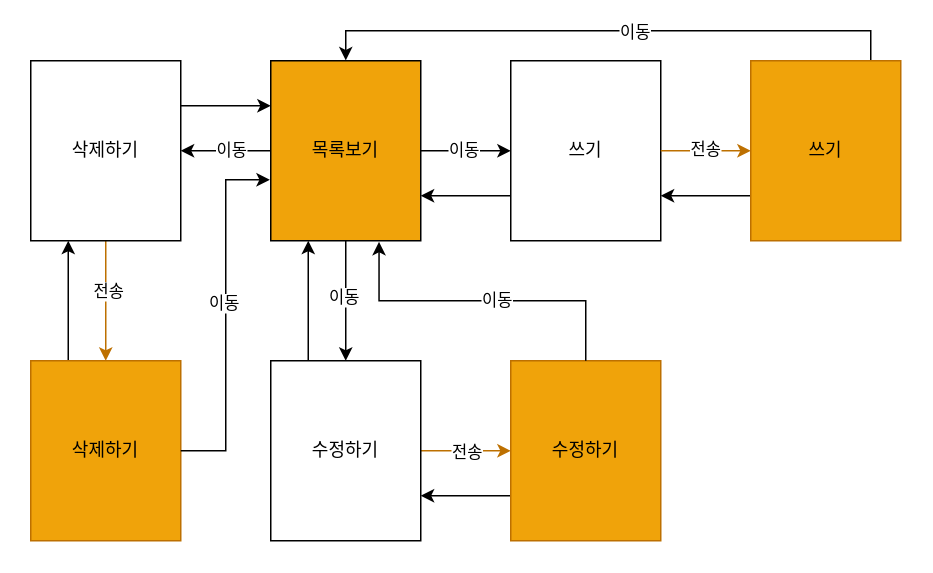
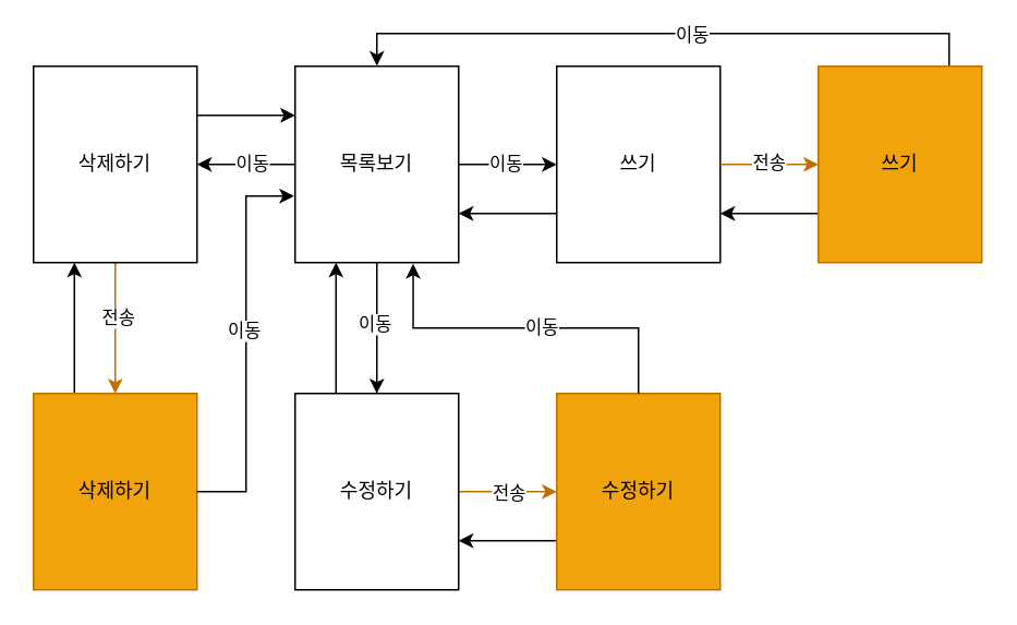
  <mxCell id="0" />
  <mxCell id="1" parent="0" />
  <mxCell id="2" style="edgeStyle=orthogonalEdgeStyle;rounded=0;orthogonalLoop=1;jettySize=auto;html=1;exitX=0.5;exitY=1;exitDx=0;exitDy=0;entryX=0.5;entryY=0;entryDx=0;entryDy=0;" edge="1" parent="1" source="6" target="12"><mxGeometry relative="1" as="geometry" /></mxCell>
  <mxCell id="3" value="이동" style="edgeLabel;html=1;align=center;verticalAlign=middle;resizable=0;points=[];" vertex="1" connectable="0" parent="2"><mxGeometry x="-0.076" y="-2" relative="1" as="geometry"><mxPoint as="offset" /></mxGeometry></mxCell>
  <mxCell id="4" style="edgeStyle=orthogonalEdgeStyle;rounded=0;orthogonalLoop=1;jettySize=auto;html=1;exitX=0;exitY=0.5;exitDx=0;exitDy=0;entryX=1;entryY=0.5;entryDx=0;entryDy=0;" edge="1" parent="1" source="6" target="16"><mxGeometry relative="1" as="geometry" /></mxCell>
  <mxCell id="5" value="이동" style="edgeLabel;html=1;align=center;verticalAlign=middle;resizable=0;points=[];" vertex="1" connectable="0" parent="4"><mxGeometry x="-0.09" y="-1" relative="1" as="geometry"><mxPoint as="offset" /></mxGeometry></mxCell>
- <mxCell id="6" value="목록보기" style="whiteSpace=wrap;html=1;fillColor=#f0a30a;" vertex="1" parent="1"><mxGeometry x="180" y="40" width="100" height="120" as="geometry" /></mxCell>
+ <mxCell id="6" value="목록보기" style="whiteSpace=wrap;html=1;" vertex="1" parent="1"><mxGeometry x="180" y="40" width="100" height="120" as="geometry" /></mxCell>
  <mxCell id="7" style="edgeStyle=orthogonalEdgeStyle;rounded=0;orthogonalLoop=1;jettySize=auto;html=1;exitX=0;exitY=0.75;exitDx=0;exitDy=0;entryX=1;entryY=0.75;entryDx=0;entryDy=0;" edge="1" parent="1" source="8" target="6"><mxGeometry relative="1" as="geometry" /></mxCell>
  <mxCell id="8" value="쓰기" style="whiteSpace=wrap;html=1;" vertex="1" parent="1"><mxGeometry x="340" y="40" width="100" height="120" as="geometry" /></mxCell>
  <mxCell id="9" style="edgeStyle=orthogonalEdgeStyle;rounded=0;orthogonalLoop=1;jettySize=auto;html=1;exitX=1;exitY=0.5;exitDx=0;exitDy=0;entryX=0;entryY=0.5;entryDx=0;entryDy=0;fillColor=#f0a30a;strokeColor=#BD7000;" edge="1" parent="1" source="12" target="26"><mxGeometry relative="1" as="geometry" /></mxCell>
  <mxCell id="10" value="전송" style="edgeLabel;html=1;align=center;verticalAlign=middle;resizable=0;points=[];" vertex="1" connectable="0" parent="9"><mxGeometry x="0.008" relative="1" as="geometry"><mxPoint as="offset" /></mxGeometry></mxCell>
  <mxCell id="11" style="edgeStyle=orthogonalEdgeStyle;rounded=0;orthogonalLoop=1;jettySize=auto;html=1;exitX=0.25;exitY=0;exitDx=0;exitDy=0;entryX=0.25;entryY=1;entryDx=0;entryDy=0;" edge="1" parent="1" source="12" target="6"><mxGeometry relative="1" as="geometry" /></mxCell>
  <mxCell id="12" value="수정하기" style="whiteSpace=wrap;html=1;" vertex="1" parent="1"><mxGeometry x="180" y="240" width="100" height="120" as="geometry" /></mxCell>
  <mxCell id="13" style="edgeStyle=orthogonalEdgeStyle;rounded=0;orthogonalLoop=1;jettySize=auto;html=1;exitX=0.5;exitY=1;exitDx=0;exitDy=0;entryX=0.5;entryY=0;entryDx=0;entryDy=0;fillColor=#f0a30a;strokeColor=#BD7000;" edge="1" parent="1" source="16" target="30"><mxGeometry relative="1" as="geometry" /></mxCell>
  <mxCell id="14" value="전송" style="edgeLabel;html=1;align=center;verticalAlign=middle;resizable=0;points=[];" vertex="1" connectable="0" parent="13"><mxGeometry x="-0.176" y="1" relative="1" as="geometry"><mxPoint as="offset" /></mxGeometry></mxCell>
  <mxCell id="15" style="edgeStyle=orthogonalEdgeStyle;rounded=0;orthogonalLoop=1;jettySize=auto;html=1;exitX=1;exitY=0.25;exitDx=0;exitDy=0;entryX=0;entryY=0.25;entryDx=0;entryDy=0;" edge="1" parent="1" source="16" target="6"><mxGeometry relative="1" as="geometry" /></mxCell>
  <mxCell id="16" value="삭제하기" style="whiteSpace=wrap;html=1;" vertex="1" parent="1"><mxGeometry x="20" y="40" width="100" height="120" as="geometry" /></mxCell>
  <mxCell id="17" value="" style="endArrow=classic;html=1;rounded=0;exitX=1;exitY=0.5;exitDx=0;exitDy=0;entryX=0;entryY=0.5;entryDx=0;entryDy=0;" edge="1" parent="1" source="6" target="8"><mxGeometry width="50" height="50" relative="1" as="geometry"><mxPoint x="220" y="280" as="sourcePoint" /><mxPoint x="270" y="230" as="targetPoint" /></mxGeometry></mxCell>
  <mxCell id="18" value="이동" style="edgeLabel;html=1;align=center;verticalAlign=middle;resizable=0;points=[];" vertex="1" connectable="0" parent="17"><mxGeometry x="-0.051" y="1" relative="1" as="geometry"><mxPoint as="offset" /></mxGeometry></mxCell>
  <mxCell id="19" style="edgeStyle=orthogonalEdgeStyle;rounded=0;orthogonalLoop=1;jettySize=auto;html=1;exitX=0.5;exitY=0;exitDx=0;exitDy=0;" edge="1" parent="1" source="22"><mxGeometry relative="1" as="geometry"><mxPoint x="230" y="39.81" as="targetPoint" /><Array as="points"><mxPoint x="580" y="20" /><mxPoint x="230" y="20" /></Array></mxGeometry></mxCell>
  <mxCell id="20" value="이동" style="edgeLabel;html=1;align=center;verticalAlign=middle;resizable=0;points=[];" vertex="1" connectable="0" parent="19"><mxGeometry x="-0.01" relative="1" as="geometry"><mxPoint as="offset" /></mxGeometry></mxCell>
  <mxCell id="21" style="edgeStyle=orthogonalEdgeStyle;rounded=0;orthogonalLoop=1;jettySize=auto;html=1;exitX=0;exitY=0.75;exitDx=0;exitDy=0;entryX=1;entryY=0.75;entryDx=0;entryDy=0;" edge="1" parent="1" source="22" target="8"><mxGeometry relative="1" as="geometry" /></mxCell>
  <mxCell id="22" value="쓰기" style="whiteSpace=wrap;html=1;fillColor=#f0a30a;fontColor=#000000;strokeColor=#BD7000;" vertex="1" parent="1"><mxGeometry x="500" y="40" width="100" height="120" as="geometry" /></mxCell>
  <mxCell id="23" value="" style="endArrow=classic;html=1;rounded=0;exitX=1;exitY=0.5;exitDx=0;exitDy=0;entryX=0;entryY=0.5;entryDx=0;entryDy=0;fillColor=#f0a30a;strokeColor=#BD7000;" edge="1" parent="1" source="8" target="22"><mxGeometry width="50" height="50" relative="1" as="geometry"><mxPoint x="530" y="260" as="sourcePoint" /><mxPoint x="580" y="210" as="targetPoint" /></mxGeometry></mxCell>
  <mxCell id="24" value="전송" style="edgeLabel;html=1;align=center;verticalAlign=middle;resizable=0;points=[];" vertex="1" connectable="0" parent="23"><mxGeometry x="-0.038" y="2" relative="1" as="geometry"><mxPoint as="offset" /></mxGeometry></mxCell>
  <mxCell id="25" style="edgeStyle=orthogonalEdgeStyle;rounded=0;orthogonalLoop=1;jettySize=auto;html=1;exitX=0;exitY=0.75;exitDx=0;exitDy=0;entryX=1;entryY=0.75;entryDx=0;entryDy=0;" edge="1" parent="1" source="26" target="12"><mxGeometry relative="1" as="geometry" /></mxCell>
  <mxCell id="26" value="수정하기" style="whiteSpace=wrap;html=1;fillColor=#f0a30a;fontColor=#000000;strokeColor=#BD7000;" vertex="1" parent="1"><mxGeometry x="340" y="240" width="100" height="120" as="geometry" /></mxCell>
  <mxCell id="27" style="edgeStyle=orthogonalEdgeStyle;rounded=0;orthogonalLoop=1;jettySize=auto;html=1;exitX=0.5;exitY=0;exitDx=0;exitDy=0;entryX=0.722;entryY=1.006;entryDx=0;entryDy=0;entryPerimeter=0;" edge="1" parent="1" source="26" target="6"><mxGeometry relative="1" as="geometry" /></mxCell>
  <mxCell id="28" value="이동" style="edgeLabel;html=1;align=center;verticalAlign=middle;resizable=0;points=[];" vertex="1" connectable="0" parent="27"><mxGeometry x="-0.075" y="-1" relative="1" as="geometry"><mxPoint as="offset" /></mxGeometry></mxCell>
  <mxCell id="29" style="edgeStyle=orthogonalEdgeStyle;rounded=0;orthogonalLoop=1;jettySize=auto;html=1;exitX=0.25;exitY=0;exitDx=0;exitDy=0;entryX=0.25;entryY=1;entryDx=0;entryDy=0;" edge="1" parent="1" source="30" target="16"><mxGeometry relative="1" as="geometry" /></mxCell>
  <mxCell id="30" value="삭제하기" style="whiteSpace=wrap;html=1;fillColor=#f0a30a;fontColor=#000000;strokeColor=#BD7000;" vertex="1" parent="1"><mxGeometry x="20" y="240" width="100" height="120" as="geometry" /></mxCell>
  <mxCell id="31" style="edgeStyle=orthogonalEdgeStyle;rounded=0;orthogonalLoop=1;jettySize=auto;html=1;exitX=1;exitY=0.5;exitDx=0;exitDy=0;entryX=-0.006;entryY=0.661;entryDx=0;entryDy=0;entryPerimeter=0;" edge="1" parent="1" source="30" target="6"><mxGeometry relative="1" as="geometry" /></mxCell>
  <mxCell id="32" value="이동" style="edgeLabel;html=1;align=center;verticalAlign=middle;resizable=0;points=[];" vertex="1" connectable="0" parent="31"><mxGeometry x="0.072" y="2" relative="1" as="geometry"><mxPoint as="offset" /></mxGeometry></mxCell>
